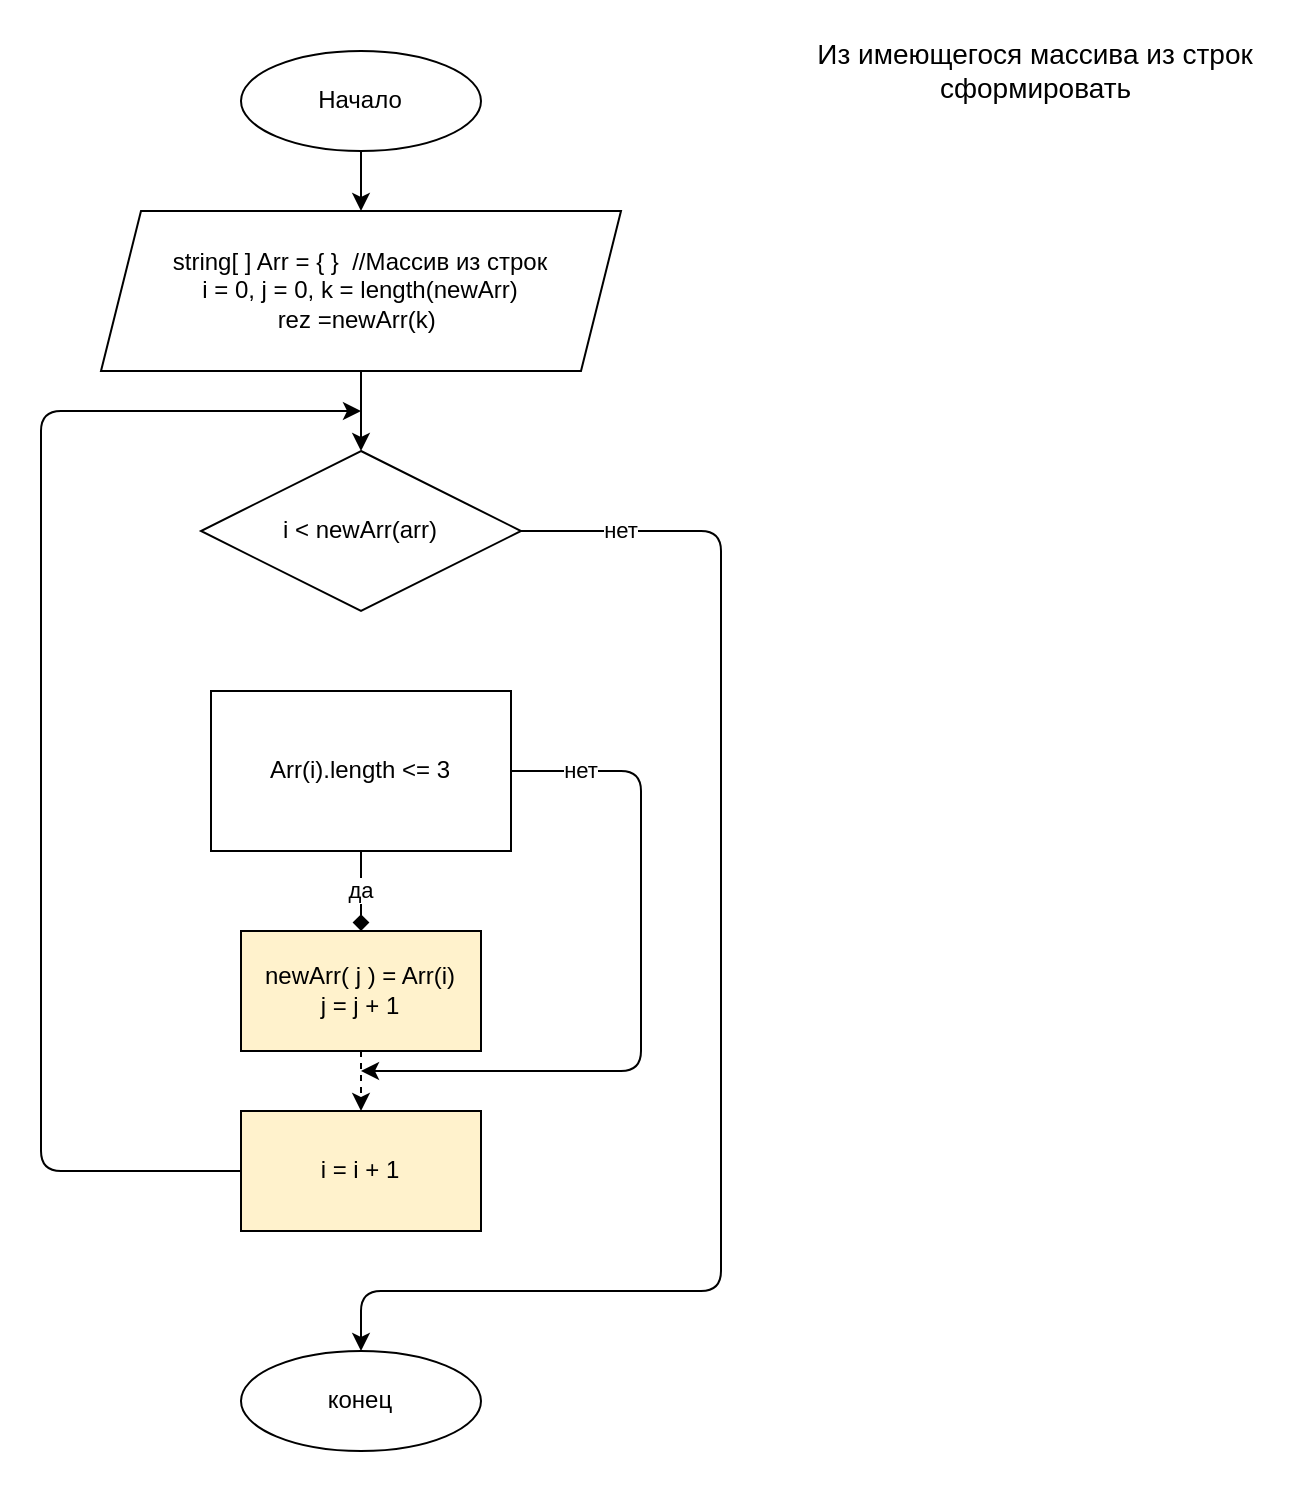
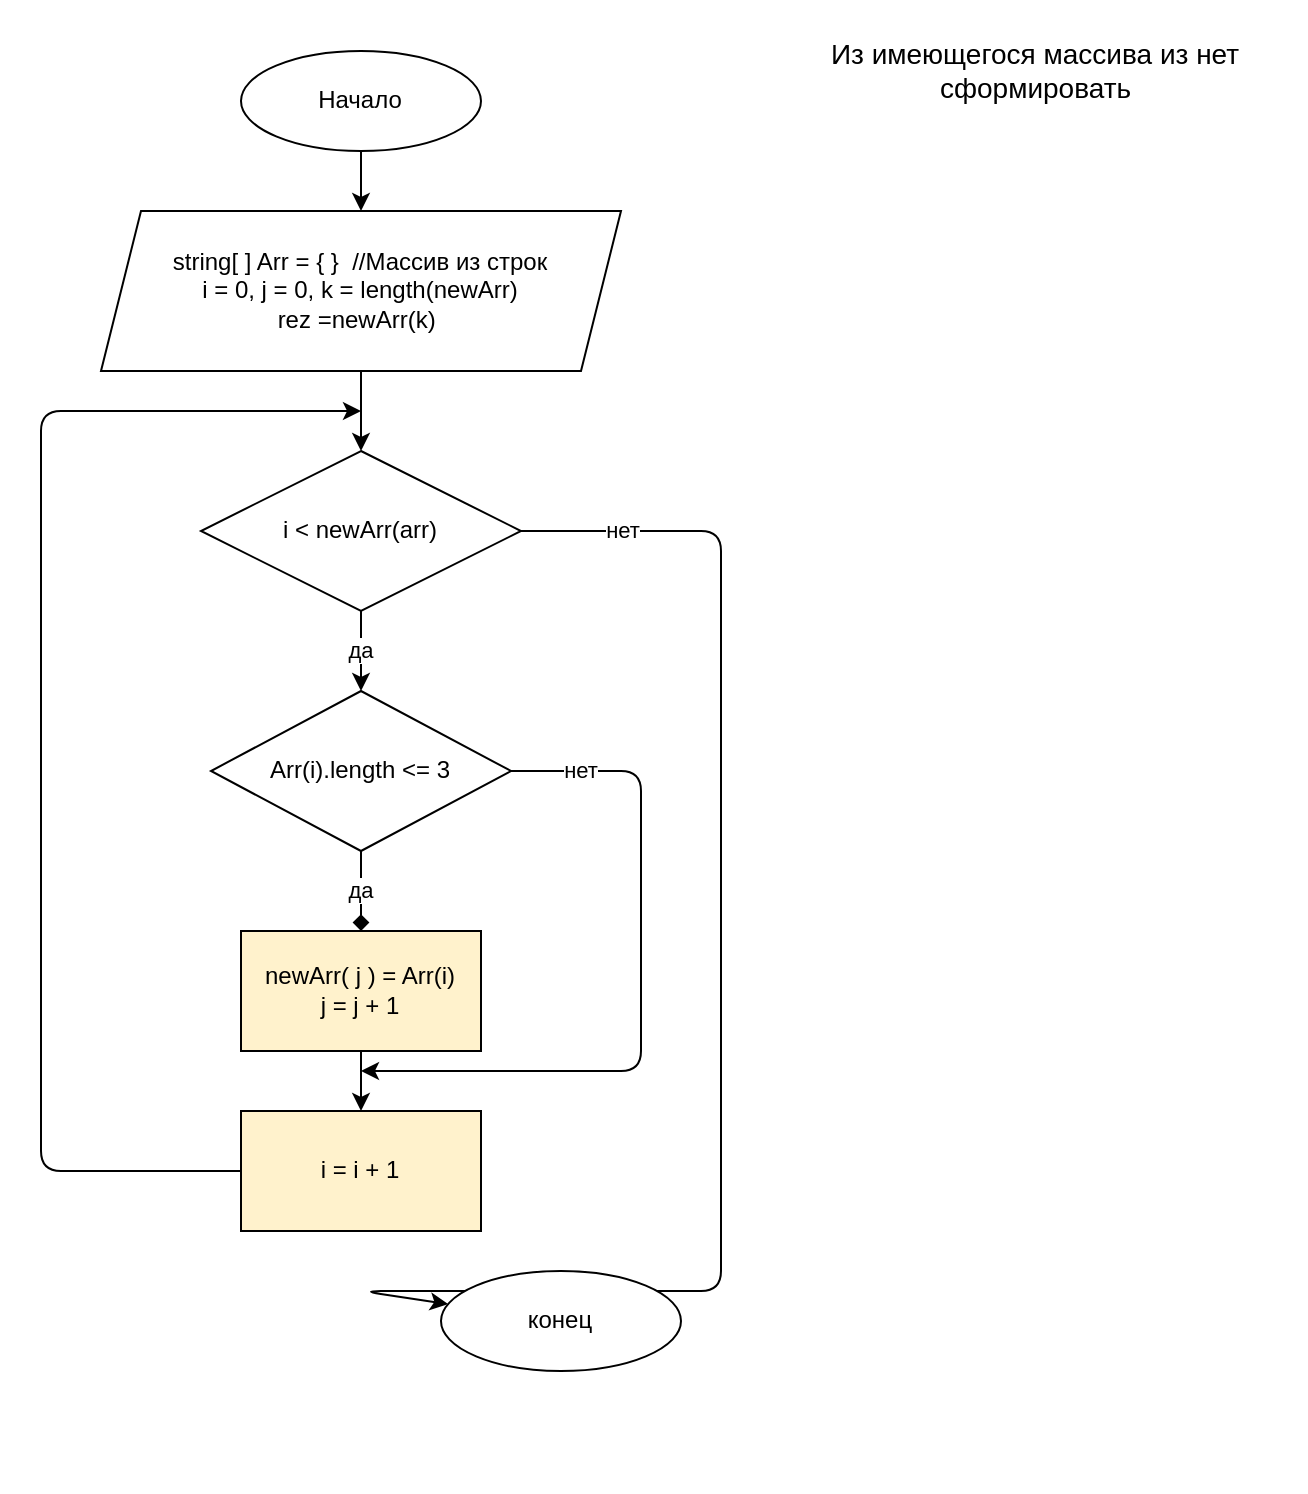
  <mxCell id="0" />
  <mxCell id="1" parent="0" />
  <mxCell id="2" value="" style="edgeStyle=none;html=1;" edge="1" parent="1" source="3" target="5"><mxGeometry relative="1" as="geometry" /></mxCell>
  <mxCell id="3" value="Начало" style="ellipse;whiteSpace=wrap;html=1;" vertex="1" parent="1"><mxGeometry x="120" y="25" width="120" height="50" as="geometry" /></mxCell>
  <mxCell id="4" value="" style="edgeStyle=none;html=1;" edge="1" parent="1" source="5" target="8"><mxGeometry relative="1" as="geometry" /></mxCell>
  <mxCell id="5" value="string[ ] Arr = { }&amp;nbsp; //Массив из строк&lt;br&gt;i = 0, j = 0, k = length(newArr)&lt;br&gt;rez =newArr(k)&amp;nbsp;" style="shape=parallelogram;perimeter=parallelogramPerimeter;whiteSpace=wrap;html=1;fixedSize=1;" vertex="1" parent="1"><mxGeometry x="50" y="105" width="260" height="80" as="geometry" /></mxCell>
+ <mxCell id="6" value="да" style="edgeStyle=none;html=1;" edge="1" parent="1" source="8" target="11"><mxGeometry relative="1" as="geometry" /></mxCell>
  <mxCell id="7" value="нет" style="edgeStyle=none;html=1;" edge="1" parent="1" source="8" target="16"><mxGeometry x="-0.855" relative="1" as="geometry"><Array as="points"><mxPoint x="360" y="265" /><mxPoint x="360" y="475" /><mxPoint x="360" y="645" /><mxPoint x="180" y="645" /></Array><mxPoint as="offset" /></mxGeometry></mxCell>
  <mxCell id="8" value="i &amp;lt; newArr(arr)" style="rhombus;whiteSpace=wrap;html=1;" vertex="1" parent="1"><mxGeometry x="100" y="225" width="160" height="80" as="geometry" /></mxCell>
  <mxCell id="9" value="нет" style="edgeStyle=none;html=1;exitX=1;exitY=0.5;exitDx=0;exitDy=0;" edge="1" parent="1" source="11"><mxGeometry x="-0.803" relative="1" as="geometry"><mxPoint x="180" y="535" as="targetPoint" /><Array as="points"><mxPoint x="320" y="385" /><mxPoint x="320" y="475" /><mxPoint x="320" y="505" /><mxPoint x="320" y="535" /></Array><mxPoint as="offset" /></mxGeometry></mxCell>
  <mxCell id="10" value="да" style="edgeStyle=none;html=1;endArrow=diamond;" edge="1" parent="1" source="11" target="13"><mxGeometry relative="1" as="geometry" /></mxCell>
- <mxCell id="11" value="Arr(i).length &amp;lt;= 3" style="whiteSpace=wrap;html=1;rounded=0;" vertex="1" parent="1"><mxGeometry x="105" y="345" width="150" height="80" as="geometry" /></mxCell>
- <mxCell id="12" value="" style="edgeStyle=none;html=1;dashed=1;" edge="1" parent="1" source="13" target="15"><mxGeometry relative="1" as="geometry" /></mxCell>
+ <mxCell id="11" value="Arr(i).length &amp;lt;= 3" style="rhombus;whiteSpace=wrap;html=1;" vertex="1" parent="1"><mxGeometry x="105" y="345" width="150" height="80" as="geometry" /></mxCell>
+ <mxCell id="12" value="" style="edgeStyle=none;html=1;" edge="1" parent="1" source="13" target="15"><mxGeometry relative="1" as="geometry" /></mxCell>
  <mxCell id="13" value="newArr( j ) = Arr(i)&lt;br&gt;j = j + 1" style="rounded=0;whiteSpace=wrap;html=1;fillColor=#fff2cc;" vertex="1" parent="1"><mxGeometry x="120" y="465" width="120" height="60" as="geometry" /></mxCell>
  <mxCell id="14" style="edgeStyle=none;html=1;" edge="1" parent="1" source="15"><mxGeometry relative="1" as="geometry"><mxPoint x="180" y="205" as="targetPoint" /><Array as="points"><mxPoint x="20" y="585" /><mxPoint x="20" y="385" /><mxPoint x="20" y="205" /></Array></mxGeometry></mxCell>
  <mxCell id="15" value="i = i + 1" style="rounded=0;whiteSpace=wrap;html=1;fillColor=#fff2cc;" vertex="1" parent="1"><mxGeometry x="120" y="555" width="120" height="60" as="geometry" /></mxCell>
- <mxCell id="16" value="конец" style="ellipse;whiteSpace=wrap;html=1;" vertex="1" parent="1"><mxGeometry x="120" y="675" width="120" height="50" as="geometry" /></mxCell>
- <mxCell id="17" value="&lt;font style=&quot;font-size: 14px&quot;&gt;Из имеющегося массива из строк&lt;br&gt;&amp;nbsp;сформировать&lt;/font&gt;&amp;nbsp;" style="text;html=1;align=center;verticalAlign=middle;resizable=0;points=[];autosize=1;strokeColor=none;fillColor=none;" vertex="1" parent="1"><mxGeometry x="402" y="20" width="230" height="30" as="geometry" /></mxCell>
+ <mxCell id="16" value="конец" style="ellipse;whiteSpace=wrap;html=1;" vertex="1" parent="1"><mxGeometry x="220" y="635" width="120" height="50" as="geometry" /></mxCell>
+ <mxCell id="17" value="&lt;font style=&quot;font-size: 14px&quot;&gt;Из имеющегося массива из нет&lt;br&gt;&amp;nbsp;сформировать&lt;/font&gt;&amp;nbsp;" style="text;html=1;align=center;verticalAlign=middle;resizable=0;points=[];autosize=1;strokeColor=none;fillColor=none;" vertex="1" parent="1"><mxGeometry x="402" y="20" width="230" height="30" as="geometry" /></mxCell>
